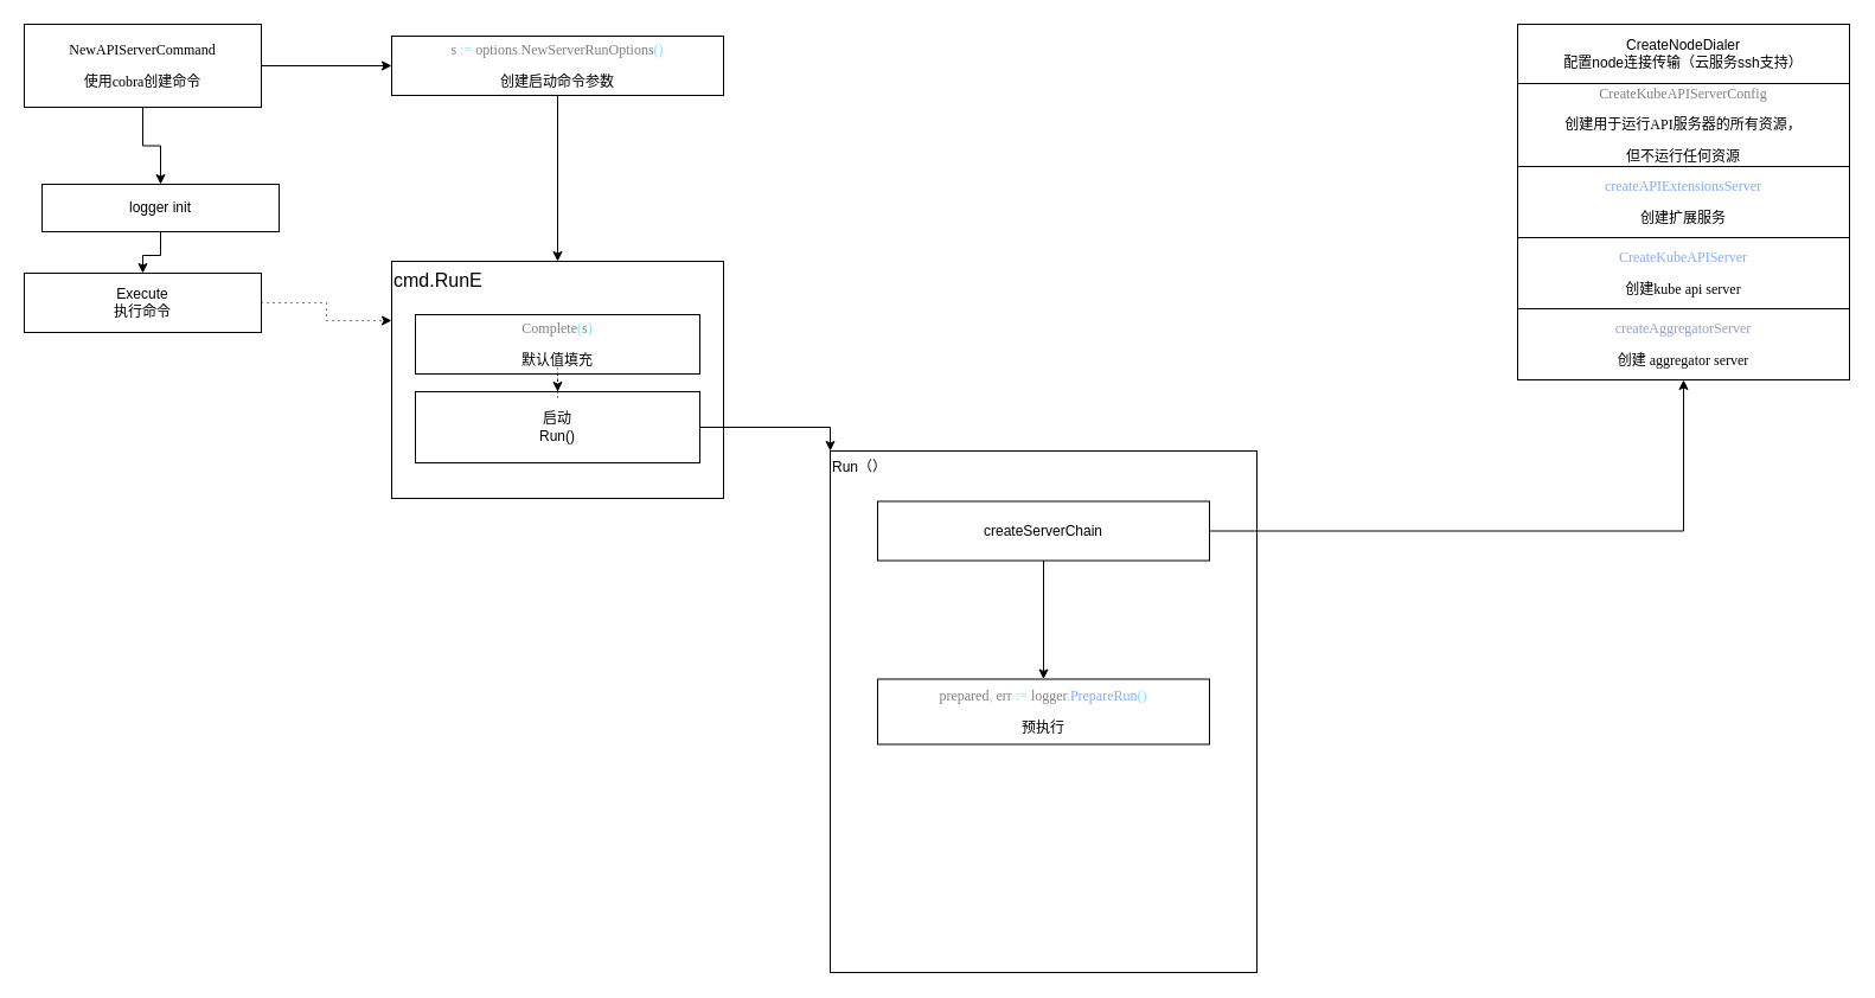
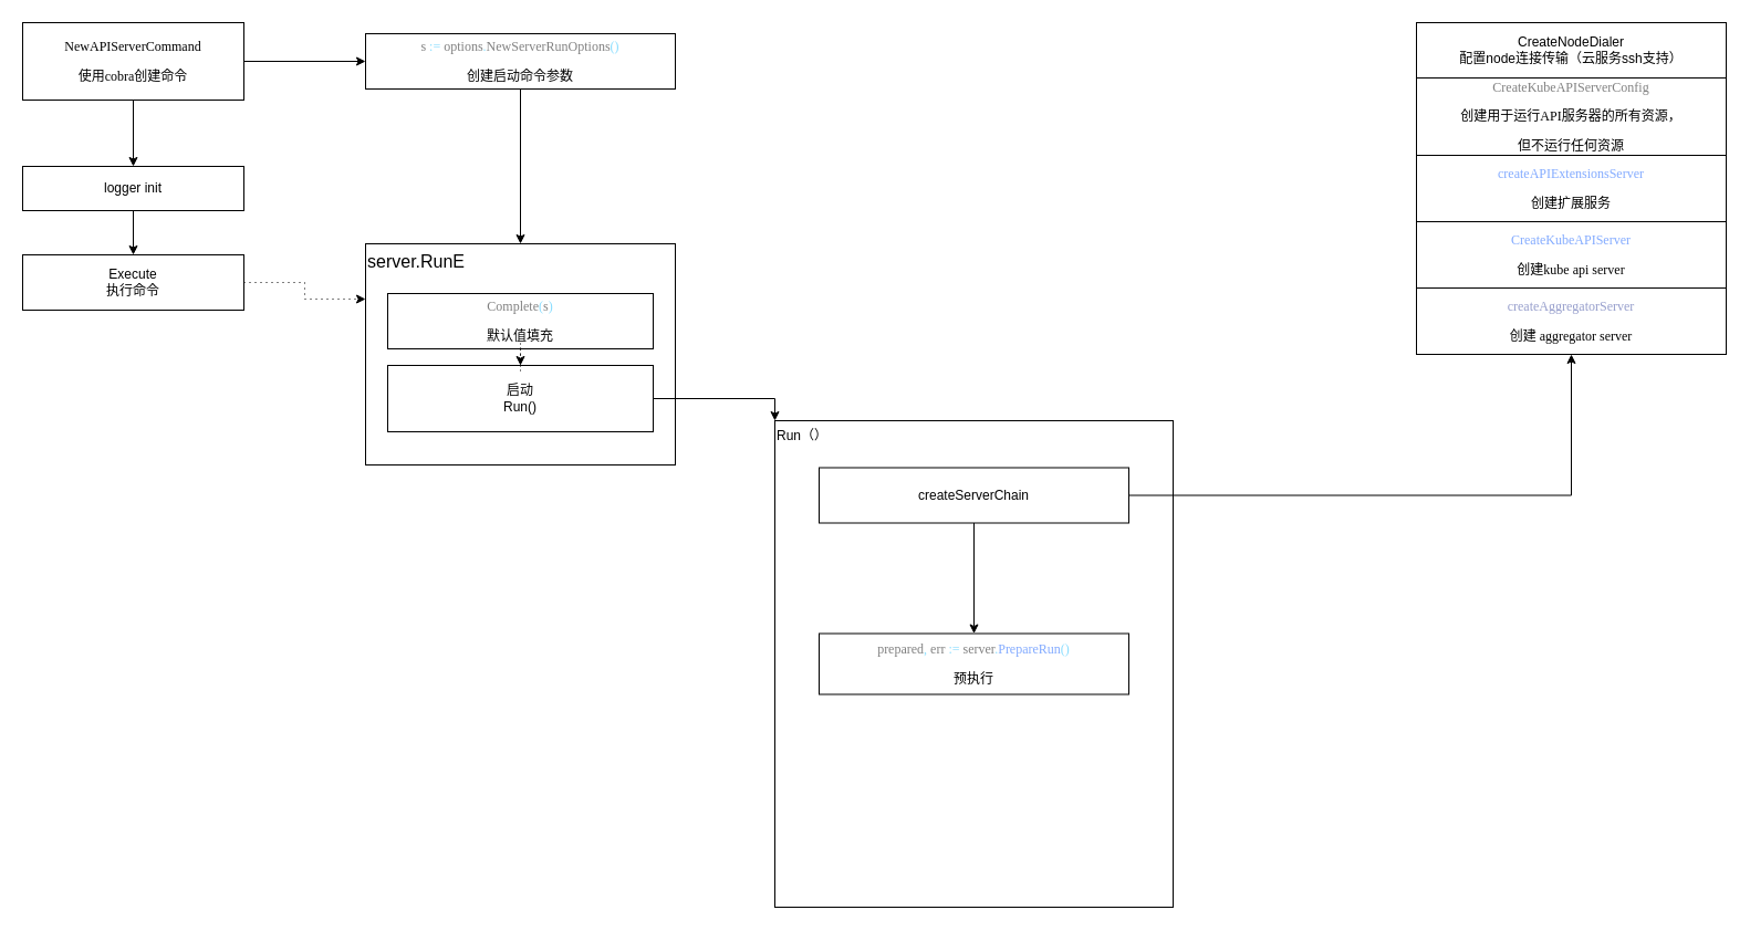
  <mxCell id="0" />
  <mxCell id="1" parent="0" />
  <mxCell id="2" value="" style="edgeStyle=orthogonalEdgeStyle;rounded=0;orthogonalLoop=1;jettySize=auto;html=1;" edge="1" parent="1" source="4" target="6"><mxGeometry relative="1" as="geometry" /></mxCell>
  <mxCell id="3" style="edgeStyle=orthogonalEdgeStyle;rounded=0;orthogonalLoop=1;jettySize=auto;html=1;exitX=1;exitY=0.5;exitDx=0;exitDy=0;" edge="1" parent="1" source="4" target="10"><mxGeometry relative="1" as="geometry" /></mxCell>
  <mxCell id="4" value="&lt;p style=&quot;line-height: 100%&quot;&gt;&lt;/p&gt;&lt;pre style=&quot;font-family: &amp;#34;fira code&amp;#34;&quot;&gt;&lt;font style=&quot;font-size: 12px&quot;&gt;NewAPIServerCommand&lt;/font&gt;&lt;/pre&gt;&lt;pre style=&quot;font-family: &amp;#34;fira code&amp;#34;&quot;&gt;&lt;font style=&quot;font-size: 12px&quot;&gt;使用cobra创建命令&lt;/font&gt;&lt;/pre&gt;&lt;p&gt;&lt;/p&gt;" style="rounded=0;whiteSpace=wrap;html=1;shadow=0;sketch=0;verticalAlign=middle;horizontal=1;align=center;" vertex="1" parent="1"><mxGeometry x="20" y="20" width="200" height="70" as="geometry" /></mxCell>
  <mxCell id="5" value="" style="edgeStyle=orthogonalEdgeStyle;rounded=0;orthogonalLoop=1;jettySize=auto;html=1;" edge="1" parent="1" source="6" target="8"><mxGeometry relative="1" as="geometry" /></mxCell>
- <mxCell id="6" value="logger init" style="whiteSpace=wrap;html=1;rounded=0;shadow=0;verticalAlign=middle;sketch=0;" vertex="1" parent="1"><mxGeometry x="35" y="155" width="200" height="40" as="geometry" /></mxCell>
+ <mxCell id="6" value="logger init" style="whiteSpace=wrap;html=1;rounded=0;shadow=0;verticalAlign=middle;sketch=0;" vertex="1" parent="1"><mxGeometry x="20" y="150" width="200" height="40" as="geometry" /></mxCell>
  <mxCell id="7" style="edgeStyle=orthogonalEdgeStyle;rounded=0;orthogonalLoop=1;jettySize=auto;html=1;entryX=0;entryY=0.25;entryDx=0;entryDy=0;dashed=1;dashPattern=1 4;" edge="1" parent="1" source="8" target="12"><mxGeometry relative="1" as="geometry" /></mxCell>
  <mxCell id="8" value="Execute&lt;br&gt;执行命令" style="whiteSpace=wrap;html=1;rounded=0;shadow=0;verticalAlign=middle;sketch=0;" vertex="1" parent="1"><mxGeometry x="20" y="230" width="200" height="50" as="geometry" /></mxCell>
  <mxCell id="9" value="" style="group" vertex="1" connectable="0" parent="1"><mxGeometry x="330" y="30" width="280" height="390" as="geometry" /></mxCell>
  <mxCell id="10" value="&lt;pre style=&quot;color: rgb(149 , 157 , 203) ; font-family: &amp;#34;fira code&amp;#34;&quot;&gt;&lt;span style=&quot;color: rgb(128 , 128 , 128)&quot;&gt;s &lt;/span&gt;&lt;span style=&quot;color: rgb(137 , 221 , 255)&quot;&gt;:= &lt;/span&gt;&lt;span style=&quot;color: rgb(128 , 128 , 128)&quot;&gt;options&lt;/span&gt;&lt;span style=&quot;color: rgb(137 , 221 , 255)&quot;&gt;.&lt;/span&gt;&lt;span style=&quot;color: rgb(128 , 128 , 128)&quot;&gt;NewServerRunOptions&lt;/span&gt;&lt;span style=&quot;color: rgb(137 , 221 , 255)&quot;&gt;()&lt;/span&gt;&lt;/pre&gt;&lt;pre style=&quot;font-family: &amp;#34;fira code&amp;#34;&quot;&gt;创建启动命令参数&lt;/pre&gt;" style="rounded=0;whiteSpace=wrap;html=1;shadow=0;sketch=0;fillColor=#ffffff;gradientColor=none;align=center;" vertex="1" parent="9"><mxGeometry width="280" height="50" as="geometry" /></mxCell>
  <mxCell id="11" value="" style="group" vertex="1" connectable="0" parent="9"><mxGeometry y="190" width="280" height="200" as="geometry" /></mxCell>
- <mxCell id="12" value="&lt;font style=&quot;font-size: 16px&quot;&gt;cmd.RunE&lt;/font&gt;" style="rounded=0;whiteSpace=wrap;html=1;shadow=0;sketch=0;gradientColor=none;align=left;verticalAlign=top;fillColor=none;" vertex="1" parent="11"><mxGeometry width="280" height="200" as="geometry" /></mxCell>
+ <mxCell id="12" value="&lt;font style=&quot;font-size: 16px&quot;&gt;server.RunE&lt;/font&gt;" style="rounded=0;whiteSpace=wrap;html=1;shadow=0;sketch=0;gradientColor=none;align=left;verticalAlign=top;fillColor=none;" vertex="1" parent="11"><mxGeometry width="280" height="200" as="geometry" /></mxCell>
  <mxCell id="13" value="启动&lt;br&gt;Run()" style="whiteSpace=wrap;html=1;rounded=0;shadow=0;sketch=0;" vertex="1" parent="11"><mxGeometry x="20" y="110" width="240" height="60" as="geometry" /></mxCell>
  <mxCell id="14" value="&lt;pre style=&quot;color: rgb(149 , 157 , 203) ; font-family: &amp;#34;fira code&amp;#34;&quot;&gt;&lt;font style=&quot;font-size: 12px&quot;&gt;&lt;span style=&quot;color: rgb(128 , 128 , 128)&quot;&gt;Complete&lt;/span&gt;&lt;span style=&quot;color: rgb(137 , 221 , 255)&quot;&gt;(&lt;/span&gt;&lt;span style=&quot;color: rgb(128 , 128 , 128)&quot;&gt;s&lt;/span&gt;&lt;span style=&quot;color: rgb(137 , 221 , 255)&quot;&gt;)&lt;/span&gt;&lt;/font&gt;&lt;/pre&gt;&lt;pre style=&quot;font-family: &amp;#34;fira code&amp;#34;&quot;&gt;&lt;font style=&quot;font-size: 12px&quot;&gt;默认值填充&lt;/font&gt;&lt;/pre&gt;" style="rounded=0;whiteSpace=wrap;html=1;shadow=0;sketch=0;fillColor=#ffffff;gradientColor=none;align=center;" vertex="1" parent="11"><mxGeometry x="20" y="45" width="240" height="50" as="geometry" /></mxCell>
  <mxCell id="15" style="edgeStyle=orthogonalEdgeStyle;rounded=0;orthogonalLoop=1;jettySize=auto;html=1;exitX=0.5;exitY=1;exitDx=0;exitDy=0;dashed=1;dashPattern=1 4;" edge="1" parent="11" source="12" target="12"><mxGeometry x="510" y="195" as="geometry" /></mxCell>
  <mxCell id="16" value="" style="edgeStyle=orthogonalEdgeStyle;rounded=0;orthogonalLoop=1;jettySize=auto;html=1;dashed=1;dashPattern=1 4;" edge="1" parent="11" source="14" target="13"><mxGeometry x="510" y="195" as="geometry" /></mxCell>
  <mxCell id="17" style="edgeStyle=orthogonalEdgeStyle;rounded=0;orthogonalLoop=1;jettySize=auto;html=1;exitX=0.5;exitY=1;exitDx=0;exitDy=0;" edge="1" parent="9" source="10" target="12"><mxGeometry relative="1" as="geometry" /></mxCell>
  <mxCell id="18" style="edgeStyle=orthogonalEdgeStyle;rounded=0;orthogonalLoop=1;jettySize=auto;html=1;exitX=1;exitY=0.5;exitDx=0;exitDy=0;entryX=0;entryY=0;entryDx=0;entryDy=0;" edge="1" parent="1" source="13" target="20"><mxGeometry relative="1" as="geometry" /></mxCell>
  <mxCell id="19" value="" style="group" vertex="1" connectable="0" parent="1"><mxGeometry x="700" y="380" width="360" height="440" as="geometry" /></mxCell>
  <mxCell id="20" value="Run（）" style="rounded=0;whiteSpace=wrap;html=1;shadow=0;sketch=0;fillColor=none;gradientColor=none;align=left;verticalAlign=top;" vertex="1" parent="19"><mxGeometry width="360" height="440" as="geometry" /></mxCell>
  <mxCell id="21" value="createServerChain" style="rounded=0;whiteSpace=wrap;html=1;shadow=0;sketch=0;fillColor=none;gradientColor=none;align=center;" vertex="1" parent="19"><mxGeometry x="40" y="42.5" width="280" height="50" as="geometry" /></mxCell>
- <mxCell id="22" value="&lt;pre style=&quot;color: rgb(149 , 157 , 203) ; font-family: &amp;#34;fira code&amp;#34;&quot;&gt;&lt;span style=&quot;color: rgb(128 , 128 , 128)&quot;&gt;prepared&lt;/span&gt;&lt;span style=&quot;color: rgb(137 , 221 , 255)&quot;&gt;, &lt;/span&gt;&lt;span style=&quot;color: rgb(128 , 128 , 128)&quot;&gt;err &lt;/span&gt;&lt;span style=&quot;color: rgb(137 , 221 , 255)&quot;&gt;:= &lt;/span&gt;&lt;span style=&quot;color: rgb(128 , 128 , 128)&quot;&gt;logger&lt;/span&gt;&lt;span style=&quot;color: rgb(137 , 221 , 255)&quot;&gt;.&lt;/span&gt;&lt;span style=&quot;color: rgb(130 , 170 , 255)&quot;&gt;PrepareRun&lt;/span&gt;&lt;span style=&quot;color: rgb(137 , 221 , 255)&quot;&gt;()&lt;/span&gt;&lt;/pre&gt;&lt;pre style=&quot;font-family: &amp;#34;fira code&amp;#34;&quot;&gt;预执行&lt;/pre&gt;" style="whiteSpace=wrap;html=1;rounded=0;shadow=0;fillColor=none;sketch=0;" vertex="1" parent="19"><mxGeometry x="40" y="192.5" width="280" height="55" as="geometry" /></mxCell>
+ <mxCell id="22" value="&lt;pre style=&quot;color: rgb(149 , 157 , 203) ; font-family: &amp;#34;fira code&amp;#34;&quot;&gt;&lt;span style=&quot;color: rgb(128 , 128 , 128)&quot;&gt;prepared&lt;/span&gt;&lt;span style=&quot;color: rgb(137 , 221 , 255)&quot;&gt;, &lt;/span&gt;&lt;span style=&quot;color: rgb(128 , 128 , 128)&quot;&gt;err &lt;/span&gt;&lt;span style=&quot;color: rgb(137 , 221 , 255)&quot;&gt;:= &lt;/span&gt;&lt;span style=&quot;color: rgb(128 , 128 , 128)&quot;&gt;server&lt;/span&gt;&lt;span style=&quot;color: rgb(137 , 221 , 255)&quot;&gt;.&lt;/span&gt;&lt;span style=&quot;color: rgb(130 , 170 , 255)&quot;&gt;PrepareRun&lt;/span&gt;&lt;span style=&quot;color: rgb(137 , 221 , 255)&quot;&gt;()&lt;/span&gt;&lt;/pre&gt;&lt;pre style=&quot;font-family: &amp;#34;fira code&amp;#34;&quot;&gt;预执行&lt;/pre&gt;" style="whiteSpace=wrap;html=1;rounded=0;shadow=0;fillColor=none;sketch=0;" vertex="1" parent="19"><mxGeometry x="40" y="192.5" width="280" height="55" as="geometry" /></mxCell>
  <mxCell id="23" value="" style="edgeStyle=orthogonalEdgeStyle;rounded=0;orthogonalLoop=1;jettySize=auto;html=1;" edge="1" parent="19" source="21" target="22"><mxGeometry relative="1" as="geometry" /></mxCell>
  <mxCell id="24" value="" style="group" vertex="1" connectable="0" parent="1"><mxGeometry x="1280" y="20" width="280" height="300" as="geometry" /></mxCell>
  <mxCell id="25" value="" style="rounded=0;whiteSpace=wrap;html=1;shadow=0;sketch=0;fillColor=none;gradientColor=none;align=center;" vertex="1" parent="24"><mxGeometry width="280" height="300" as="geometry" /></mxCell>
  <mxCell id="26" value="CreateNodeDialer&lt;br&gt;配置node连接传输（云服务ssh支持）" style="rounded=0;whiteSpace=wrap;html=1;shadow=0;sketch=0;fillColor=none;gradientColor=none;align=center;" vertex="1" parent="24"><mxGeometry width="280" height="50" as="geometry" /></mxCell>
  <mxCell id="27" value="&lt;pre style=&quot;color: rgb(149 , 157 , 203) ; font-family: &amp;#34;fira code&amp;#34;&quot;&gt;&lt;span style=&quot;color: rgb(128 , 128 , 128)&quot;&gt;&lt;font style=&quot;font-size: 12px&quot;&gt;CreateKubeAPIServerConfig&lt;/font&gt;&lt;/span&gt;&lt;/pre&gt;&lt;pre&gt;&lt;font&gt;&lt;font face=&quot;fira code&quot;&gt;创建用于运行API服务器的所有资源，&lt;/font&gt;&lt;/font&gt;&lt;/pre&gt;&lt;pre&gt;&lt;font&gt;&lt;font face=&quot;fira code&quot;&gt;但不运行任何资源&lt;/font&gt;&lt;font color=&quot;#808080&quot; face=&quot;fira code&quot;&gt;&lt;br&gt;&lt;/font&gt;&lt;/font&gt;&lt;/pre&gt;" style="rounded=0;whiteSpace=wrap;html=1;shadow=0;sketch=0;fillColor=none;gradientColor=none;align=center;" vertex="1" parent="24"><mxGeometry y="50" width="280" height="70" as="geometry" /></mxCell>
  <mxCell id="28" value="&lt;pre style=&quot;color: rgb(149 , 157 , 203) ; font-family: &amp;#34;fira code&amp;#34;&quot;&gt;&lt;pre style=&quot;font-family: &amp;#34;fira code&amp;#34;&quot;&gt;&lt;span style=&quot;color: rgb(130 , 170 , 255)&quot;&gt;&lt;font style=&quot;font-size: 12px&quot;&gt;CreateKubeAPIServer&lt;/font&gt;&lt;/span&gt;&lt;/pre&gt;&lt;/pre&gt;&lt;pre style=&quot;font-family: &amp;#34;fira code&amp;#34;&quot;&gt;&lt;font style=&quot;font-size: 12px&quot;&gt;创建kube api server&lt;/font&gt;&lt;/pre&gt;" style="rounded=0;whiteSpace=wrap;html=1;shadow=0;sketch=0;fillColor=none;gradientColor=none;align=center;" vertex="1" parent="24"><mxGeometry y="180" width="280" height="60" as="geometry" /></mxCell>
  <mxCell id="29" value="&lt;pre style=&quot;color: rgb(149 , 157 , 203) ; font-family: &amp;#34;fira code&amp;#34;&quot;&gt;&lt;span style=&quot;color: rgb(130 , 170 , 255)&quot;&gt;&lt;font style=&quot;font-size: 12px&quot;&gt;createAPIExtensionsServer&lt;/font&gt;&lt;/span&gt;&lt;/pre&gt;&lt;pre style=&quot;font-family: &amp;#34;fira code&amp;#34;&quot;&gt;&lt;font style=&quot;font-size: 12px&quot;&gt;创建扩展服务&lt;/font&gt;&lt;/pre&gt;" style="rounded=0;whiteSpace=wrap;html=1;shadow=0;sketch=0;fillColor=none;gradientColor=none;align=center;" vertex="1" parent="24"><mxGeometry y="120" width="280" height="60" as="geometry" /></mxCell>
  <mxCell id="30" value="&lt;pre style=&quot;color: rgb(149 , 157 , 203) ; font-family: &amp;#34;fira code&amp;#34;&quot;&gt;&lt;pre style=&quot;font-family: &amp;#34;fira code&amp;#34;&quot;&gt;createAggregatorServer&lt;/pre&gt;&lt;pre style=&quot;font-family: &amp;#34;fira code&amp;#34;&quot;&gt;&lt;span style=&quot;color: rgb(0 , 0 , 0)&quot;&gt;创建 aggregator server&lt;/span&gt;&lt;br&gt;&lt;/pre&gt;&lt;/pre&gt;" style="rounded=0;whiteSpace=wrap;html=1;shadow=0;sketch=0;fillColor=none;gradientColor=none;align=center;" vertex="1" parent="24"><mxGeometry y="240" width="280" height="60" as="geometry" /></mxCell>
  <mxCell id="31" style="edgeStyle=orthogonalEdgeStyle;rounded=0;orthogonalLoop=1;jettySize=auto;html=1;" edge="1" parent="1" source="21" target="30"><mxGeometry relative="1" as="geometry" /></mxCell>
